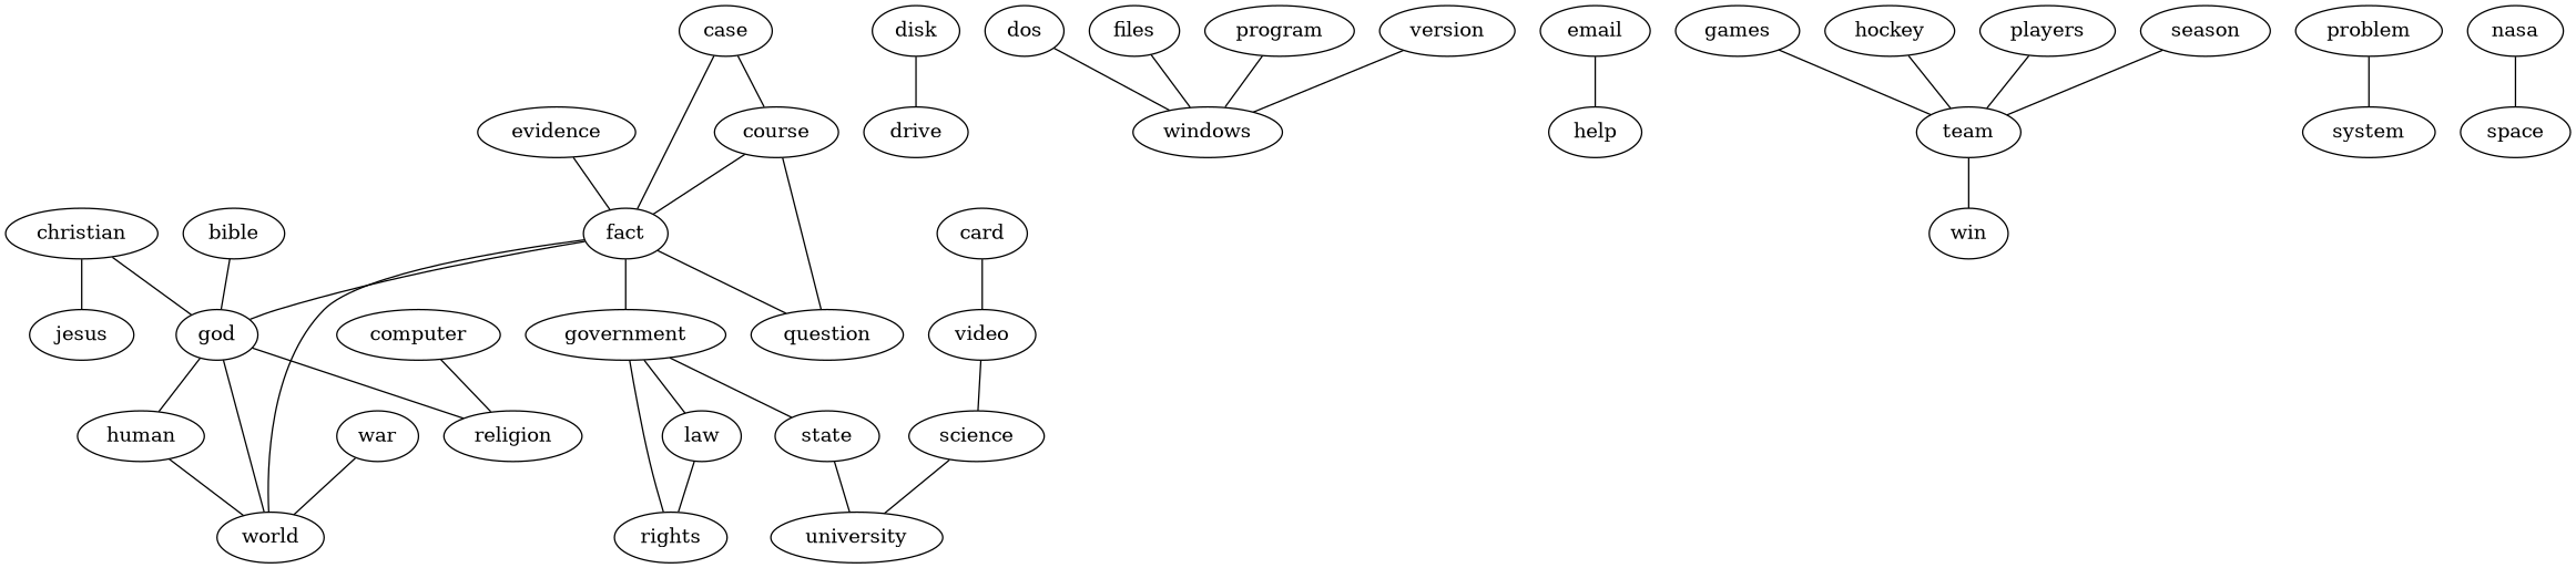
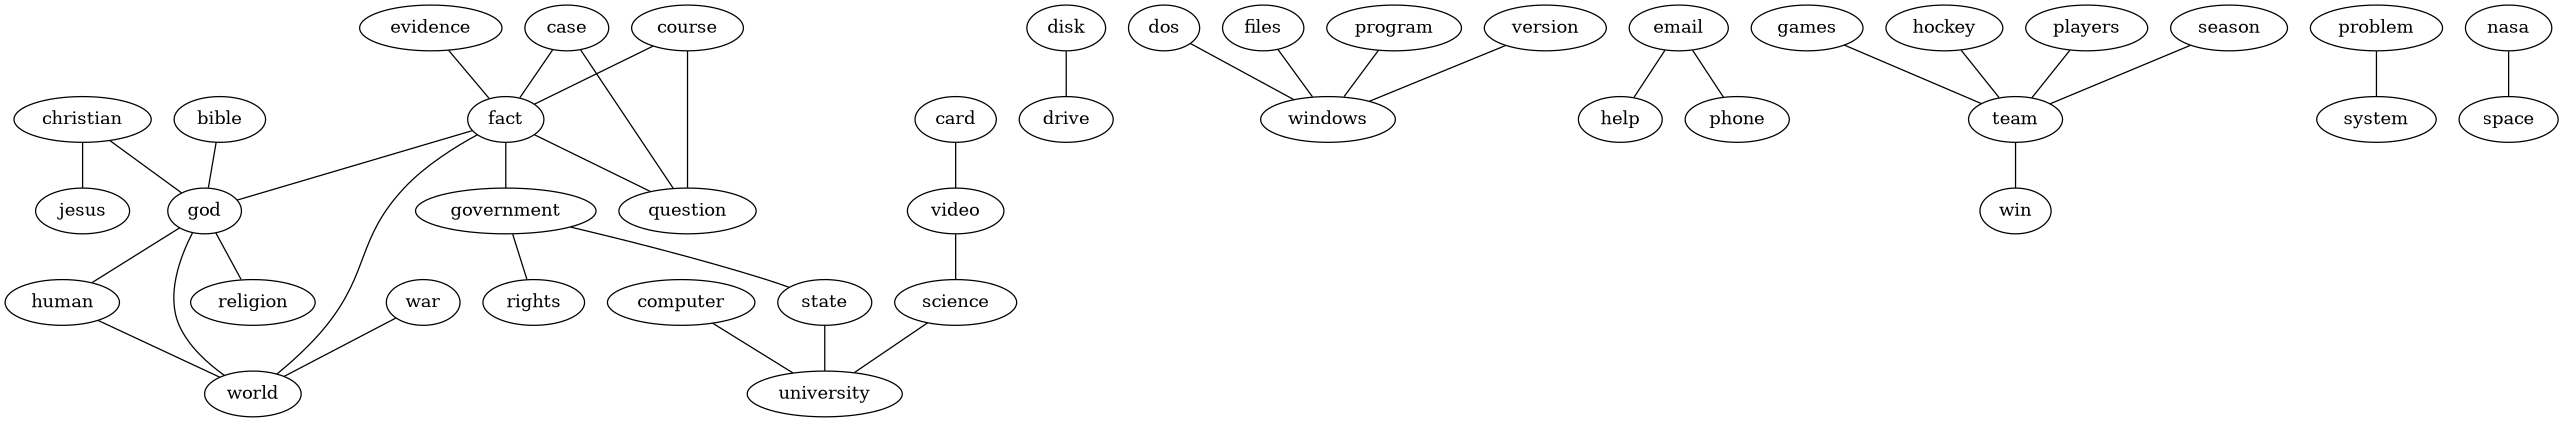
  graph {
    edge [dir=none]
    n1 [height=0.50 label=bible width=1.00]
    n2 [height=0.50 label=god width=0.81]
    n3 [height=0.50 label=world width=1.06]
    n4 [height=0.50 label=religion width=1.36]
    n5 [height=0.50 label=human width=1.25]
    n6 [height=0.50 label=card width=0.89]
    n7 [height=0.50 label=video width=1.06]
    n8 [height=0.50 label=science width=1.33]
    n9 [height=0.50 label=case width=0.92]
    n10 [height=0.50 label=course width=1.22]
    n11 [height=0.50 label=fact width=0.83]
    n12 [height=0.50 label=question width=1.50]
    n13 [height=0.50 label=government width=1.97]
    n14 [height=0.50 label=christian width=1.50]
    n15 [height=0.50 label=jesus width=1.03]
    n16 [height=0.50 label=computer width=1.61]
    n17 [height=0.50 label=university width=1.69]
    n18 [height=0.50 label=disk width=0.86]
    n19 [height=0.50 label=drive width=1.03]
    n20 [height=0.50 label=dos width=0.78]
    n21 [height=0.50 label=windows width=1.47]
    n22 [height=0.50 label=email width=1.08]
    n23 [height=0.50 label=help width=0.92]
+   n24 [height=0.50 label=phone width=1.14]
    n25 [height=0.50 label=evidence width=1.56]
-   n26 [height=0.50 label=law width=0.78]
    n27 [height=0.50 label=rights width=1.11]
    n28 [height=0.50 label=state width=1.03]
    n29 [height=0.50 label=files width=0.89]
    n30 [height=0.50 label=games width=1.22]
    n31 [height=0.50 label=team width=1.03]
    n32 [height=0.50 label=win width=0.78]
    n33 [height=0.50 label=problem width=1.44]
    n34 [height=0.50 label=system width=1.31]
    n35 [height=0.50 label=hockey width=1.28]
    n36 [height=0.50 label=nasa width=0.94]
    n37 [height=0.50 label=space width=1.08]
    n38 [height=0.50 label=players width=1.33]
    n39 [height=0.50 label=program width=1.47]
    n40 [height=0.50 label=season width=1.28]
    n41 [height=0.50 label=version width=1.33]
    n42 [height=0.50 label=war width=0.81]
    n1 -- n2
    n2 -- n3
    n2 -- n4
    n2 -- n5
    n5 -- n3
    n6 -- n7
    n7 -- n8
    n8 -- n17
-   n9 -- n10
+   n9 -- n12
    n9 -- n11
    n10 -- n11
    n10 -- n12
    n11 -- n2
    n11 -- n3
    n11 -- n12
    n11 -- n13
-   n13 -- n26
    n13 -- n27
    n13 -- n28
    n14 -- n2
    n14 -- n15
-   n16 -- n4
+   n16 -- n17
    n18 -- n19
    n20 -- n21
    n22 -- n23
+   n22 -- n24
    n25 -- n11
-   n26 -- n27
    n28 -- n17
    n29 -- n21
    n30 -- n31
    n31 -- n32
    n33 -- n34
    n35 -- n31
    n36 -- n37
    n38 -- n31
    n39 -- n21
    n40 -- n31
    n41 -- n21
    n42 -- n3
  }
